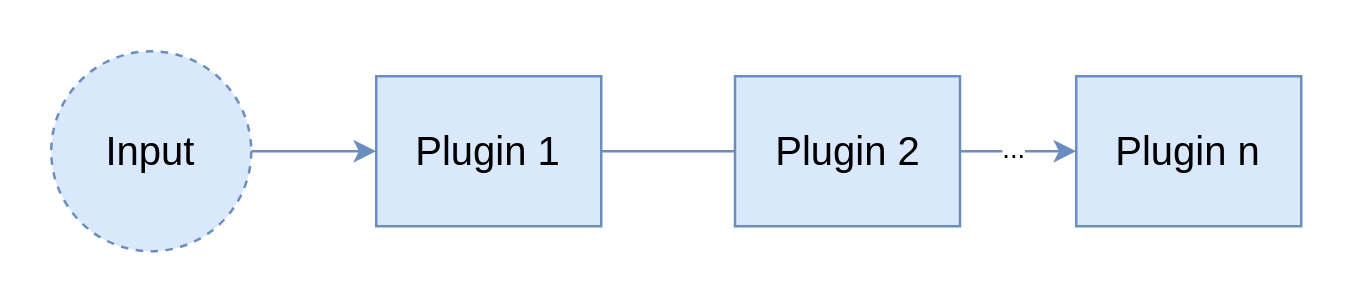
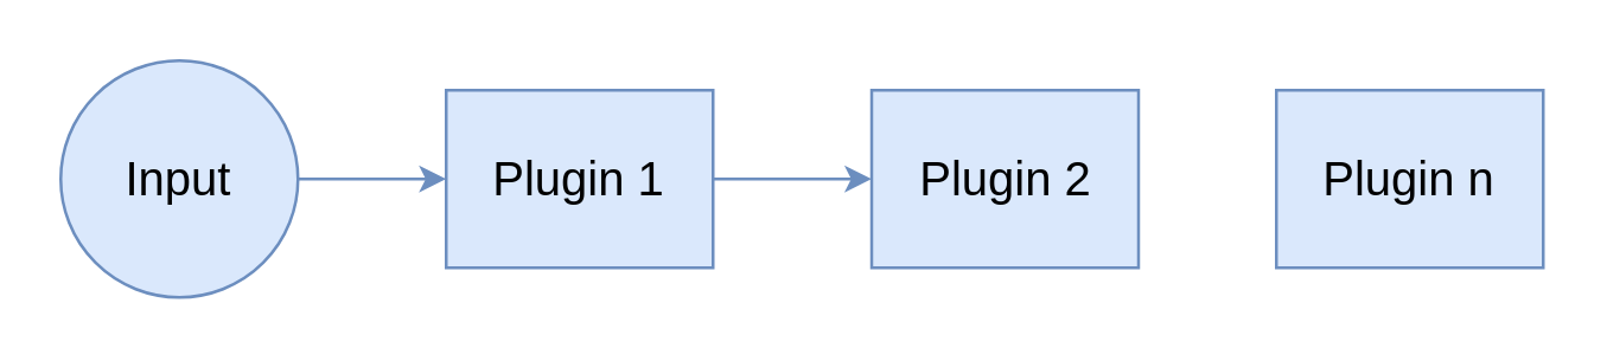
  <mxCell id="0" />
  <mxCell id="1" parent="0" />
  <mxCell id="2" style="edgeStyle=orthogonalEdgeStyle;rounded=0;orthogonalLoop=1;jettySize=auto;html=1;exitX=1;exitY=0.5;exitDx=0;exitDy=0;entryX=0;entryY=0.5;entryDx=0;entryDy=0;fontSize=16;fillColor=#dae8fc;strokeColor=#6c8ebf;" edge="1" parent="1" source="3" target="5"><mxGeometry relative="1" as="geometry" /></mxCell>
- <mxCell id="3" value="Input" style="ellipse;whiteSpace=wrap;html=1;aspect=fixed;fontSize=16;fillColor=#dae8fc;strokeColor=#6c8ebf;dashed=1;" vertex="1" parent="1"><mxGeometry x="20" y="20" width="80" height="80" as="geometry" /></mxCell>
- <mxCell id="4" style="edgeStyle=orthogonalEdgeStyle;rounded=0;orthogonalLoop=1;jettySize=auto;html=1;exitX=1;exitY=0.5;exitDx=0;exitDy=0;entryX=0;entryY=0.5;entryDx=0;entryDy=0;fontSize=16;fillColor=#dae8fc;strokeColor=#6c8ebf;endArrow=none;" edge="1" parent="1" source="5" target="8"><mxGeometry relative="1" as="geometry" /></mxCell>
+ <mxCell id="3" value="Input" style="ellipse;whiteSpace=wrap;html=1;aspect=fixed;fontSize=16;fillColor=#dae8fc;strokeColor=#6c8ebf;" vertex="1" parent="1"><mxGeometry x="20" y="20" width="80" height="80" as="geometry" /></mxCell>
+ <mxCell id="4" style="edgeStyle=orthogonalEdgeStyle;rounded=0;orthogonalLoop=1;jettySize=auto;html=1;exitX=1;exitY=0.5;exitDx=0;exitDy=0;entryX=0;entryY=0.5;entryDx=0;entryDy=0;fontSize=16;fillColor=#dae8fc;strokeColor=#6c8ebf;" edge="1" parent="1" source="5" target="8"><mxGeometry relative="1" as="geometry" /></mxCell>
  <mxCell id="5" value="Plugin 1" style="rounded=0;whiteSpace=wrap;html=1;fontSize=16;fillColor=#dae8fc;strokeColor=#6c8ebf;" vertex="1" parent="1"><mxGeometry x="150" y="30" width="90" height="60" as="geometry" /></mxCell>
- <mxCell id="6" style="edgeStyle=orthogonalEdgeStyle;rounded=0;orthogonalLoop=1;jettySize=auto;html=1;exitX=1;exitY=0.5;exitDx=0;exitDy=0;entryX=0;entryY=0.5;entryDx=0;entryDy=0;fontSize=16;fillColor=#dae8fc;strokeColor=#6c8ebf;" edge="1" parent="1" source="8" target="9"><mxGeometry relative="1" as="geometry" /></mxCell>
- <mxCell id="7" value="..." style="edgeLabel;html=1;align=center;verticalAlign=middle;resizable=0;points=[];" vertex="1" connectable="0" parent="6"><mxGeometry x="-0.161" y="2" relative="1" as="geometry"><mxPoint x="1" as="offset" /></mxGeometry></mxCell>
  <mxCell id="8" value="Plugin 2" style="rounded=0;whiteSpace=wrap;html=1;fontSize=16;fillColor=#dae8fc;strokeColor=#6c8ebf;" vertex="1" parent="1"><mxGeometry x="293.5" y="30" width="90" height="60" as="geometry" /></mxCell>
  <mxCell id="9" value="Plugin n" style="rounded=0;whiteSpace=wrap;html=1;fontSize=16;fillColor=#dae8fc;strokeColor=#6c8ebf;" vertex="1" parent="1"><mxGeometry x="430" y="30" width="90" height="60" as="geometry" /></mxCell>
